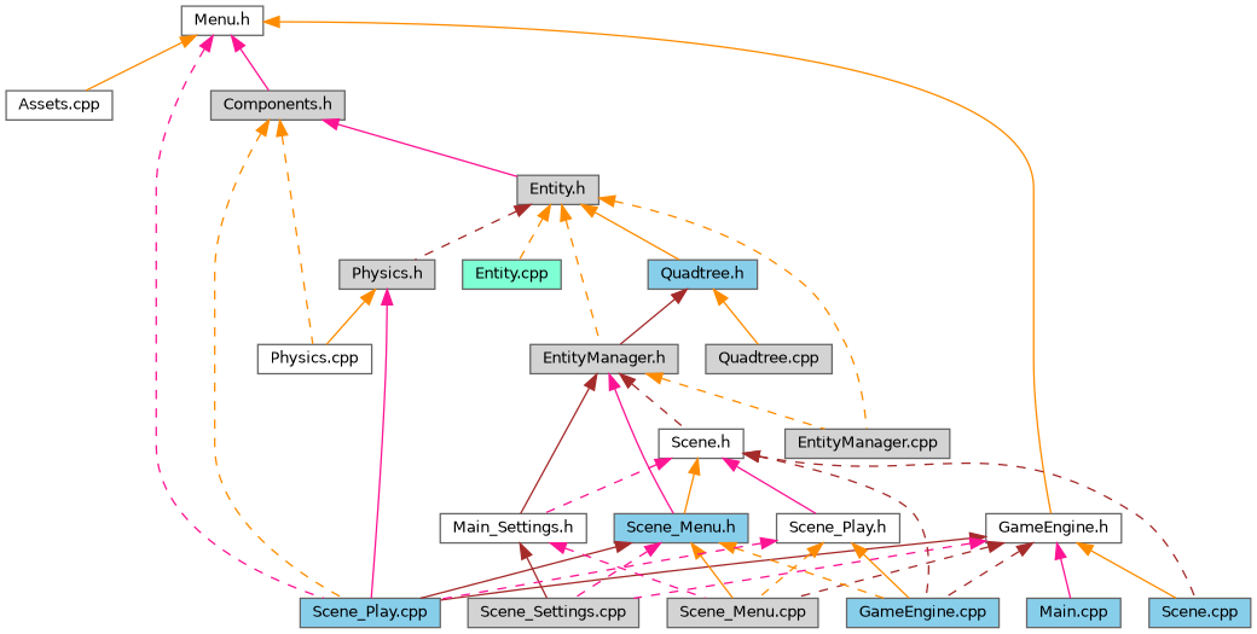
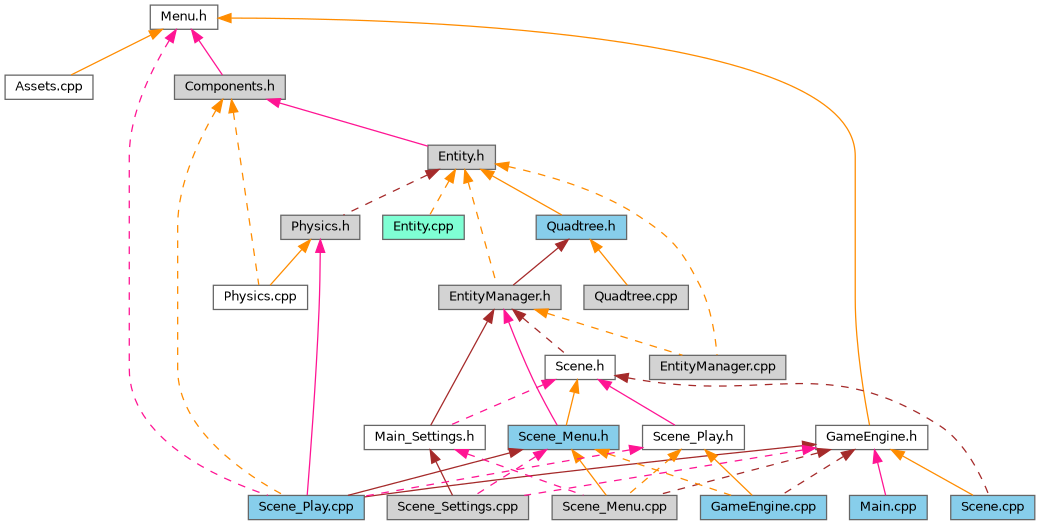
  digraph {
    node [color=grey40 fillcolor=lightgrey fontname=Helvetica fontsize=10 shape=box style=filled]
    edge [color=darkorange dir=back fontname=Helvetica fontsize=10 labelfontname=Helvetica labelfontsize=10 style=solid]
    n1 [color=gray40 fillcolor=white fontcolor=black height=0.2 label="Menu.h" width=0.4]
    n2 [fillcolor=white height=0.2 label="Assets.cpp" width=0.4]
    n3 [height=0.2 label="Components.h" width=0.4]
    n4 [fillcolor=skyblue height=0.2 label="Scene_Play.cpp" width=0.4]
    n5 [fillcolor=white height=0.2 label="GameEngine.h" width=0.4]
    n6 [height=0.2 label="Entity.h" width=0.4]
    n7 [fillcolor=white height=0.2 label="Physics.cpp" width=0.4]
    n8 [fillcolor=skyblue height=0.2 label="GameEngine.cpp" width=0.4]
    n9 [fillcolor=skyblue height=0.2 label="Scene.cpp" width=0.4]
    n10 [height=0.2 label="Scene_Menu.cpp" width=0.4]
    n11 [height=0.2 label="Scene_Settings.cpp" width=0.4]
    n12 [fillcolor=skyblue height=0.2 label="Main.cpp" width=0.4]
    n13 [fillcolor=aquamarine height=0.2 label="Entity.cpp" width=0.4]
    n14 [height=0.2 label="EntityManager.cpp" width=0.4]
    n15 [height=0.2 label="EntityManager.h" width=0.4]
    n16 [height=0.2 label="Physics.h" width=0.4]
    n17 [fillcolor=skyblue height=0.2 label="Quadtree.h" width=0.4]
    n18 [fillcolor=white height=0.2 label="Scene.h" width=0.4]
    n19 [fillcolor=skyblue height=0.2 label="Scene_Menu.h" width=0.4]
    n20 [fillcolor=white height=0.2 label="Main_Settings.h" width=0.4]
    n21 [height=0.2 label="Quadtree.cpp" width=0.4]
    n22 [fillcolor=white height=0.2 label="Scene_Play.h" width=0.4]
    n1 -> n2
    n1 -> n3 [color=deeppink]
    n1 -> n4 [color=deeppink style=dashed]
    n1 -> n5
    n3 -> n4 [style=dashed]
    n3 -> n6 [color=deeppink]
    n3 -> n7 [style=dashed]
    n5 -> n4 [color=brown]
    n5 -> n8 [color=brown style=dashed]
    n5 -> n9
    n5 -> n10 [color=brown style=dashed]
    n5 -> n11 [color=deeppink style=dashed]
    n5 -> n12 [color=deeppink]
    n6 -> n13 [style=dashed]
    n6 -> n14 [style=dashed]
    n6 -> n15 [style=dashed]
    n6 -> n16 [color=brown style=dashed]
    n6 -> n17
    n15 -> n14 [style=dashed]
    n15 -> n18 [color=brown style=dashed]
    n15 -> n19 [color=deeppink]
    n15 -> n20 [color=brown]
    n16 -> n4 [color=deeppink]
    n16 -> n7
    n17 -> n15 [color=brown]
    n17 -> n21
-   n18 -> n8 [color=brown style=dashed]
    n18 -> n9 [color=brown style=dashed]
    n18 -> n19
    n18 -> n20 [color=deeppink style=dashed]
    n18 -> n22 [color=deeppink]
    n19 -> n4 [color=brown]
    n19 -> n8 [style=dashed]
    n19 -> n10
    n19 -> n11 [color=deeppink style=dashed]
    n20 -> n10 [color=deeppink style=dashed]
    n20 -> n11 [color=brown]
    n22 -> n4 [color=deeppink style=dashed]
    n22 -> n8
    n22 -> n10 [style=dashed]
  }
